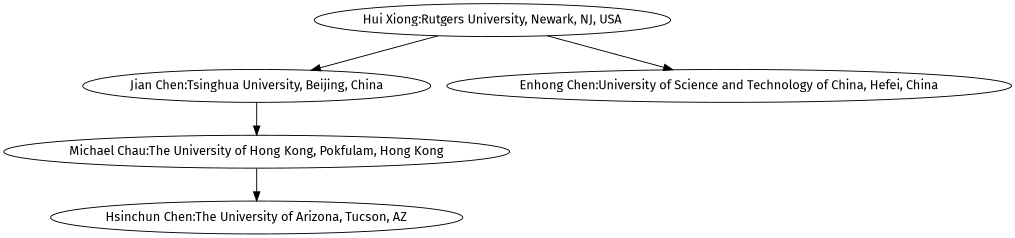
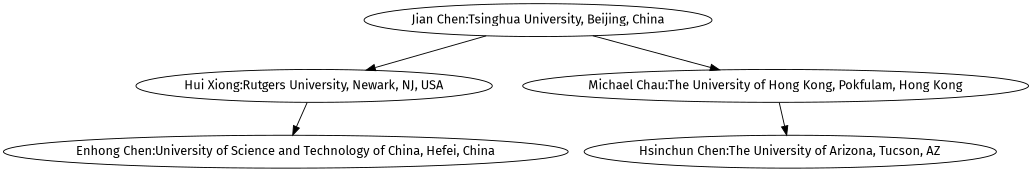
  strict digraph {
    fontname="Fira Sans"
    node [fontname="Fira Sans"]
    edge [fontname="Fira Sans"]
    "Hui Xiong:Rutgers University, Newark, NJ, USA"
    "Jian Chen:Tsinghua University, Beijing, China"
    "Enhong Chen:University of Science and Technology of China, Hefei, China"
    "Michael Chau:The University of Hong Kong, Pokfulam, Hong Kong"
    "Hsinchun Chen:The University of Arizona, Tucson, AZ"
-   "Hui Xiong:Rutgers University, Newark, NJ, USA" -> "Jian Chen:Tsinghua University, Beijing, China"
+   "Jian Chen:Tsinghua University, Beijing, China" -> "Hui Xiong:Rutgers University, Newark, NJ, USA"
    "Hui Xiong:Rutgers University, Newark, NJ, USA" -> "Enhong Chen:University of Science and Technology of China, Hefei, China"
    "Jian Chen:Tsinghua University, Beijing, China" -> "Michael Chau:The University of Hong Kong, Pokfulam, Hong Kong"
    "Michael Chau:The University of Hong Kong, Pokfulam, Hong Kong" -> "Hsinchun Chen:The University of Arizona, Tucson, AZ"
  }
